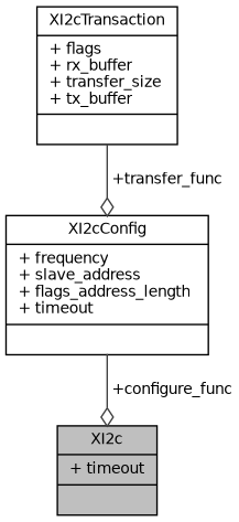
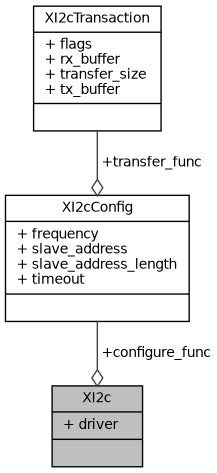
  digraph {
    node [color=black fillcolor=white fontname=Helvetica fontsize=10 shape=record style=filled]
    edge [arrowhead=odiamond color=grey25 fontname=Helvetica fontsize=10 labelfontname=Helvetica labelfontsize=10 style=solid]
-   n1 [fillcolor=grey75 fontcolor=black height=0.2 label="{XI2c\n|+ timeout\l|}" width=0.4]
+   n1 [fillcolor=grey75 fontcolor=black height=0.2 label="{XI2c\n|+ driver\l|}" width=0.4]
    n2 [height=0.2 label="{XI2cTransaction\n|+ flags\l+ rx_buffer\l+ transfer_size\l+ tx_buffer\l|}" width=0.4]
-   n3 [height=0.2 label="{XI2cConfig\n|+ frequency\l+ slave_address\l+ flags_address_length\l+ timeout\l|}" width=0.4]
+   n3 [height=0.2 label="{XI2cConfig\n|+ frequency\l+ slave_address\l+ slave_address_length\l+ timeout\l|}" width=0.4]
    n2 -> n3 [label=" +transfer_func"]
    n3 -> n1 [label=" +configure_func"]
  }
